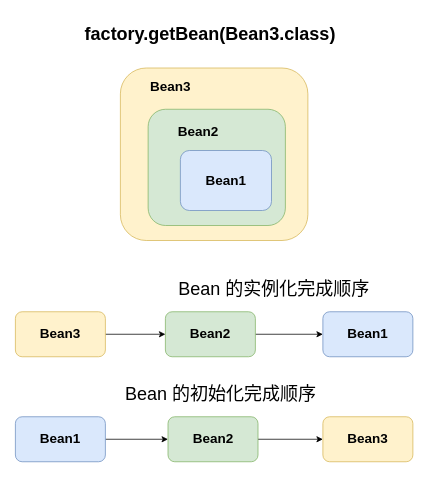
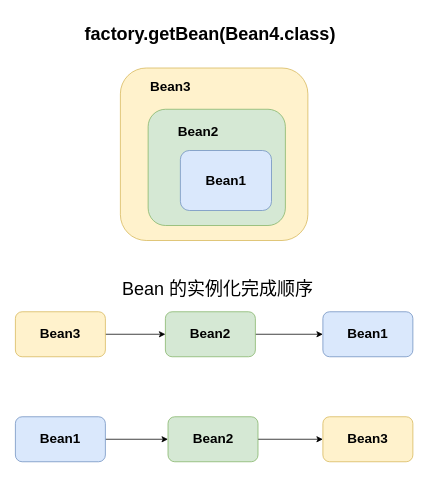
  <mxCell id="0" />
  <mxCell id="1" parent="0" />
  <mxCell id="2" value="" style="rounded=1;whiteSpace=wrap;html=1;fillColor=#fff2cc;strokeColor=#d6b656;" vertex="1" parent="1"><mxGeometry x="160" y="90" width="250" height="230" as="geometry" /></mxCell>
  <mxCell id="3" value="" style="rounded=1;whiteSpace=wrap;html=1;fillColor=#d5e8d4;strokeColor=#82b366;" vertex="1" parent="1"><mxGeometry x="197" y="145" width="183" height="155" as="geometry" /></mxCell>
  <mxCell id="4" value="" style="rounded=1;whiteSpace=wrap;html=1;fillColor=#dae8fc;strokeColor=#6c8ebf;" vertex="1" parent="1"><mxGeometry x="240" y="200" width="121.5" height="80" as="geometry" /></mxCell>
  <mxCell id="5" value="&lt;font style=&quot;font-size: 18px;&quot;&gt;&lt;b&gt;Bean3&lt;/b&gt;&lt;/font&gt;" style="text;html=1;strokeColor=none;fillColor=none;align=center;verticalAlign=middle;whiteSpace=wrap;rounded=0;" vertex="1" parent="1"><mxGeometry x="197" y="100" width="60" height="30" as="geometry" /></mxCell>
  <mxCell id="6" value="&lt;font style=&quot;font-size: 18px;&quot;&gt;&lt;b&gt;Bean2&lt;/b&gt;&lt;/font&gt;" style="text;html=1;strokeColor=none;fillColor=none;align=center;verticalAlign=middle;whiteSpace=wrap;rounded=0;" vertex="1" parent="1"><mxGeometry x="234" y="160" width="60" height="30" as="geometry" /></mxCell>
  <mxCell id="7" value="&lt;font style=&quot;font-size: 18px;&quot;&gt;&lt;b&gt;Bean1&lt;/b&gt;&lt;/font&gt;" style="text;html=1;strokeColor=none;fillColor=none;align=center;verticalAlign=middle;whiteSpace=wrap;rounded=0;" vertex="1" parent="1"><mxGeometry x="270.75" y="225" width="60" height="30" as="geometry" /></mxCell>
- <mxCell id="8" value="&lt;b&gt;&lt;font style=&quot;font-size: 24px;&quot;&gt;factory.getBean(Bean3.class)&lt;/font&gt;&lt;/b&gt;" style="text;html=1;strokeColor=none;fillColor=none;align=center;verticalAlign=middle;whiteSpace=wrap;rounded=0;fontSize=18;" vertex="1" parent="1"><mxGeometry x="100" y="20" width="360" height="50" as="geometry" /></mxCell>
+ <mxCell id="8" value="&lt;b&gt;&lt;font style=&quot;font-size: 24px;&quot;&gt;factory.getBean(Bean4.class)&lt;/font&gt;&lt;/b&gt;" style="text;html=1;strokeColor=none;fillColor=none;align=center;verticalAlign=middle;whiteSpace=wrap;rounded=0;fontSize=18;" vertex="1" parent="1"><mxGeometry x="100" y="20" width="360" height="50" as="geometry" /></mxCell>
  <mxCell id="9" value="" style="rounded=1;whiteSpace=wrap;html=1;fontSize=24;fillColor=#dae8fc;strokeColor=#6c8ebf;" vertex="1" parent="1"><mxGeometry x="430" y="415" width="120" height="60" as="geometry" /></mxCell>
  <mxCell id="10" style="edgeStyle=orthogonalEdgeStyle;rounded=0;orthogonalLoop=1;jettySize=auto;html=1;entryX=0;entryY=0.5;entryDx=0;entryDy=0;fontSize=24;" edge="1" parent="1" source="11" target="9"><mxGeometry relative="1" as="geometry" /></mxCell>
  <mxCell id="11" value="" style="rounded=1;whiteSpace=wrap;html=1;fontSize=24;fillColor=#d5e8d4;strokeColor=#82b366;" vertex="1" parent="1"><mxGeometry x="220" y="415" width="120" height="60" as="geometry" /></mxCell>
  <mxCell id="12" style="edgeStyle=orthogonalEdgeStyle;rounded=0;orthogonalLoop=1;jettySize=auto;html=1;entryX=0;entryY=0.5;entryDx=0;entryDy=0;fontSize=24;" edge="1" parent="1" source="13" target="11"><mxGeometry relative="1" as="geometry" /></mxCell>
  <mxCell id="13" value="" style="rounded=1;whiteSpace=wrap;html=1;fontSize=24;fillColor=#fff2cc;strokeColor=#d6b656;" vertex="1" parent="1"><mxGeometry x="20" y="415" width="120" height="60" as="geometry" /></mxCell>
  <mxCell id="14" value="&lt;font style=&quot;font-size: 18px;&quot;&gt;&lt;b&gt;Bean1&lt;/b&gt;&lt;/font&gt;" style="text;html=1;strokeColor=none;fillColor=none;align=center;verticalAlign=middle;whiteSpace=wrap;rounded=0;" vertex="1" parent="1"><mxGeometry x="460" y="430" width="60" height="30" as="geometry" /></mxCell>
  <mxCell id="15" value="&lt;font style=&quot;font-size: 18px;&quot;&gt;&lt;b&gt;Bean2&lt;/b&gt;&lt;/font&gt;" style="text;html=1;strokeColor=none;fillColor=none;align=center;verticalAlign=middle;whiteSpace=wrap;rounded=0;" vertex="1" parent="1"><mxGeometry x="250" y="430" width="60" height="30" as="geometry" /></mxCell>
  <mxCell id="16" value="&lt;font style=&quot;font-size: 18px;&quot;&gt;&lt;b&gt;Bean3&lt;/b&gt;&lt;/font&gt;" style="text;html=1;strokeColor=none;fillColor=none;align=center;verticalAlign=middle;whiteSpace=wrap;rounded=0;" vertex="1" parent="1"><mxGeometry x="50" y="430" width="60" height="30" as="geometry" /></mxCell>
- <mxCell id="17" value="Bean 的实例化完成顺序" style="text;html=1;strokeColor=none;fillColor=none;align=center;verticalAlign=middle;whiteSpace=wrap;rounded=0;fontSize=24;" vertex="1" parent="1"><mxGeometry x="235" y="370" width="260" height="30" as="geometry" /></mxCell>
+ <mxCell id="17" value="Bean 的实例化完成顺序" style="text;html=1;strokeColor=none;fillColor=none;align=center;verticalAlign=middle;whiteSpace=wrap;rounded=0;fontSize=24;" vertex="1" parent="1"><mxGeometry x="160" y="370" width="260" height="30" as="geometry" /></mxCell>
  <mxCell id="18" style="edgeStyle=orthogonalEdgeStyle;rounded=0;orthogonalLoop=1;jettySize=auto;html=1;entryX=0;entryY=0.5;entryDx=0;entryDy=0;fontSize=24;" edge="1" parent="1" source="19" target="21"><mxGeometry relative="1" as="geometry" /></mxCell>
  <mxCell id="19" value="" style="rounded=1;whiteSpace=wrap;html=1;fontSize=24;fillColor=#dae8fc;strokeColor=#6c8ebf;" vertex="1" parent="1"><mxGeometry x="20" y="555" width="120" height="60" as="geometry" /></mxCell>
  <mxCell id="20" style="edgeStyle=orthogonalEdgeStyle;rounded=0;orthogonalLoop=1;jettySize=auto;html=1;entryX=0;entryY=0.5;entryDx=0;entryDy=0;fontSize=24;" edge="1" parent="1" source="21" target="22"><mxGeometry relative="1" as="geometry" /></mxCell>
  <mxCell id="21" value="" style="rounded=1;whiteSpace=wrap;html=1;fontSize=24;fillColor=#d5e8d4;strokeColor=#82b366;" vertex="1" parent="1"><mxGeometry x="223.5" y="555" width="120" height="60" as="geometry" /></mxCell>
  <mxCell id="22" value="" style="rounded=1;whiteSpace=wrap;html=1;fontSize=24;fillColor=#fff2cc;strokeColor=#d6b656;" vertex="1" parent="1"><mxGeometry x="430" y="555" width="120" height="60" as="geometry" /></mxCell>
  <mxCell id="23" value="&lt;font style=&quot;font-size: 18px;&quot;&gt;&lt;b&gt;Bean1&lt;/b&gt;&lt;/font&gt;" style="text;html=1;strokeColor=none;fillColor=none;align=center;verticalAlign=middle;whiteSpace=wrap;rounded=0;" vertex="1" parent="1"><mxGeometry x="50" y="570" width="60" height="30" as="geometry" /></mxCell>
  <mxCell id="24" value="&lt;font style=&quot;font-size: 18px;&quot;&gt;&lt;b&gt;Bean2&lt;/b&gt;&lt;/font&gt;" style="text;html=1;strokeColor=none;fillColor=none;align=center;verticalAlign=middle;whiteSpace=wrap;rounded=0;" vertex="1" parent="1"><mxGeometry x="253.5" y="570" width="60" height="30" as="geometry" /></mxCell>
  <mxCell id="25" value="&lt;font style=&quot;font-size: 18px;&quot;&gt;&lt;b&gt;Bean3&lt;/b&gt;&lt;/font&gt;" style="text;html=1;strokeColor=none;fillColor=none;align=center;verticalAlign=middle;whiteSpace=wrap;rounded=0;" vertex="1" parent="1"><mxGeometry x="460" y="570" width="60" height="30" as="geometry" /></mxCell>
- <mxCell id="26" value="Bean 的初始化完成顺序" style="text;html=1;strokeColor=none;fillColor=none;align=center;verticalAlign=middle;whiteSpace=wrap;rounded=0;fontSize=24;" vertex="1" parent="1"><mxGeometry x="163.5" y="510" width="260" height="30" as="geometry" /></mxCell>
